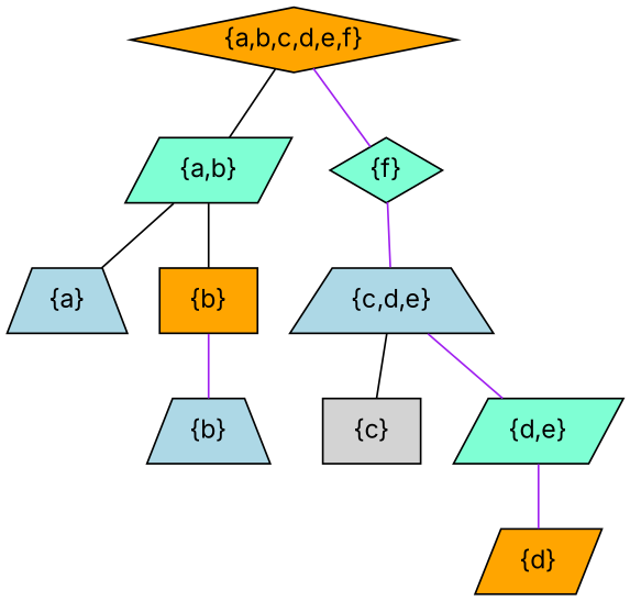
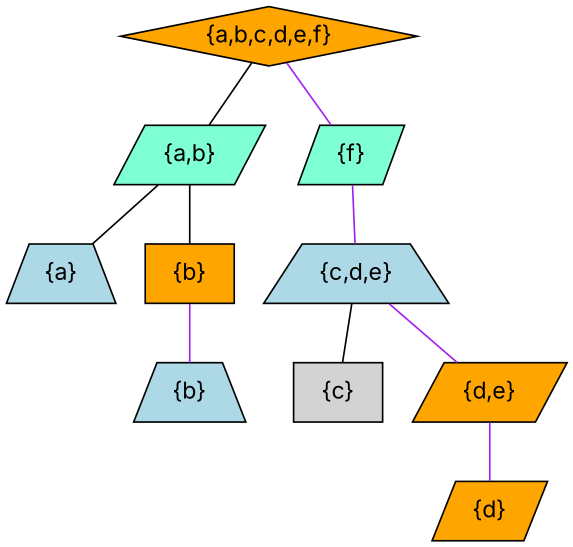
  graph {
    fontname=Inter
    node [color=black fillcolor=orange fontname=Inter shape=parallelogram style="solid,filled"]
    edge [color=purple fontname=Inter]
    n1 [label="{a,b,c,d,e,f}" shape=diamond width=2.5]
    n2 [fillcolor=aquamarine label="{a,b}"]
-   n3 [fillcolor=aquamarine label="{f}" shape=diamond]
+   n3 [fillcolor=aquamarine label="{f}"]
    n4 [fillcolor=lightblue label="{a}" shape=trapezium]
    n5 [label="{b}" shape=box]
    n6 [fillcolor=lightblue label="{c,d,e}" shape=trapezium]
    n7 [fillcolor=lightgrey label="{c}" shape=box]
-   n8 [fillcolor=aquamarine label="{d,e}"]
+   n8 [label="{d,e}"]
    n9 [fillcolor=lightblue label="{b}" shape=trapezium]
    n10 [label="{d}"]
    n1 -- n2 [color=black]
    n1 -- n3
    n2 -- n4 [color=black]
    n2 -- n5 [color=black]
    n3 -- n6
    n5 -- n9
    n6 -- n7 [color=black]
    n6 -- n8
    n8 -- n10
  }
